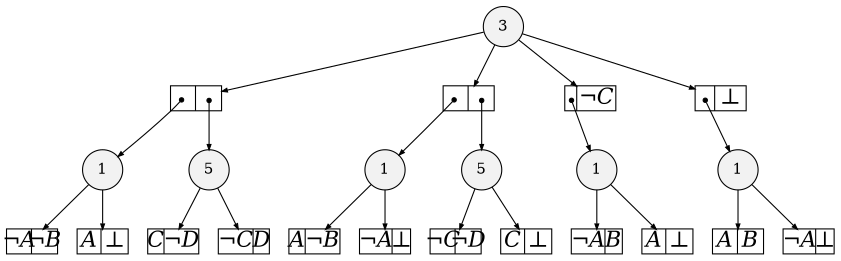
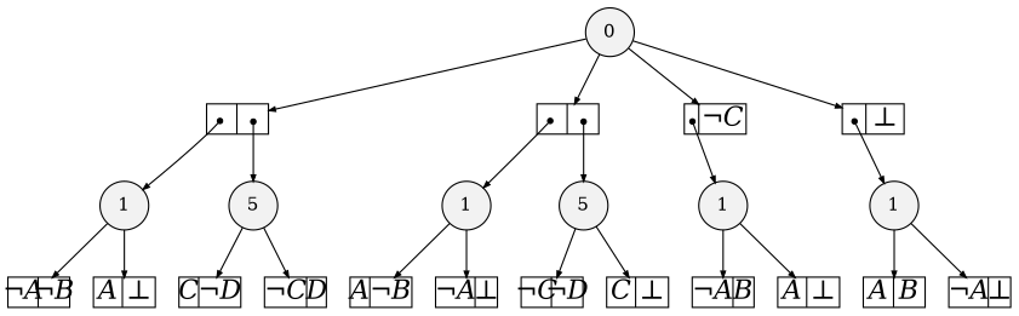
  digraph {
    node [fillcolor=white shape=record style=filled fixedsize=true fontname="Times-Italic" fontsize=20]
    edge [arrowsize=.50]
    n1 [fillcolor=gray95 height=.25 label=5 shape=circle width=.25 fixedsize="" fontname="" fontsize=""]
    n2 [fillcolor=gray95 height=.25 label=5 shape=circle width=.25 fixedsize="" fontname="" fontsize=""]
-   n3 [fillcolor=gray95 height=.25 label=3 shape=circle width=.25 fixedsize="" fontname="" fontsize=""]
+   n3 [fillcolor=gray95 height=.25 label=0 shape=circle width=.25 fixedsize="" fontname="" fontsize=""]
    n4 [fillcolor=gray95 height=.25 label=1 shape=circle width=.25 fixedsize="" fontname="" fontsize=""]
    n5 [fillcolor=gray95 height=.25 label=1 shape=circle width=.25 fixedsize="" fontname="" fontsize=""]
    n6 [fillcolor=gray95 height=.25 label=1 shape=circle width=.25 fixedsize="" fontname="" fontsize=""]
    n7 [fillcolor=gray95 height=.25 label=1 shape=circle width=.25 fixedsize="" fontname="" fontsize=""]
    n8 [height=.30 label="<L>C|<R>&not;D" width=.65]
    n9 [height=.30 label="<L>&not;C|<R>D" width=.65]
    n10 [height=.30 label="<L>&not;C|<R>&not;D" width=.65]
    n11 [height=.30 label="<L>C|<R>&#8869;" width=.65]
    n12 [height=.30 label="<L>|<R>" width=.65]
    n13 [height=.30 label="<L>|<R>" width=.65]
    n14 [height=.30 label="<L>|<R>&not;C" width=.65]
    n15 [height=.30 label="<L>|<R>&#8869;" width=.65]
    n16 [height=.30 label="<L>A|<R>&not;B" width=.65]
    n17 [height=.30 label="<L>&not;A|<R>&#8869;" width=.65]
    n18 [height=.30 label="<L>&not;A|<R>B" width=.65]
    n19 [height=.30 label="<L>A|<R>&#8869;" width=.65]
    n20 [height=.30 label="<L>&not;A|<R>&not;B" width=.65]
    n21 [height=.30 label="<L>A|<R>&#8869;" width=.65]
    n22 [height=.30 label="<L>A|<R>B" width=.65]
    n23 [height=.30 label="<L>&not;A|<R>&#8869;" width=.65]
    subgraph sub_1 {
      rank=same
      n1
      n2
    }
    subgraph sub_2 {
      rank=same
      n3
    }
    subgraph sub_3 {
      rank=same
      n4
      n5
      n6
      n7
    }
    n1 -> n8
    n1 -> n9
    n2 -> n10
    n2 -> n11
    n3 -> n12
    n3 -> n13
    n3 -> n14
    n3 -> n15
    n4 -> n16
    n4 -> n17
    n5 -> n18
    n5 -> n19
    n6 -> n20
    n6 -> n21
    n7 -> n22
    n7 -> n23
    n12 -> n1 [arrowtail=dot dir=both tailclip=false tailport="R:c"]
    n12 -> n6 [arrowtail=dot dir=both tailclip=false tailport="L:c"]
    n13 -> n2 [arrowtail=dot dir=both tailclip=false tailport="R:c"]
    n13 -> n4 [arrowtail=dot dir=both tailclip=false tailport="L:c"]
    n14 -> n5 [arrowtail=dot dir=both tailclip=false tailport="L:c"]
    n15 -> n7 [arrowtail=dot dir=both tailclip=false tailport="L:c"]
  }
